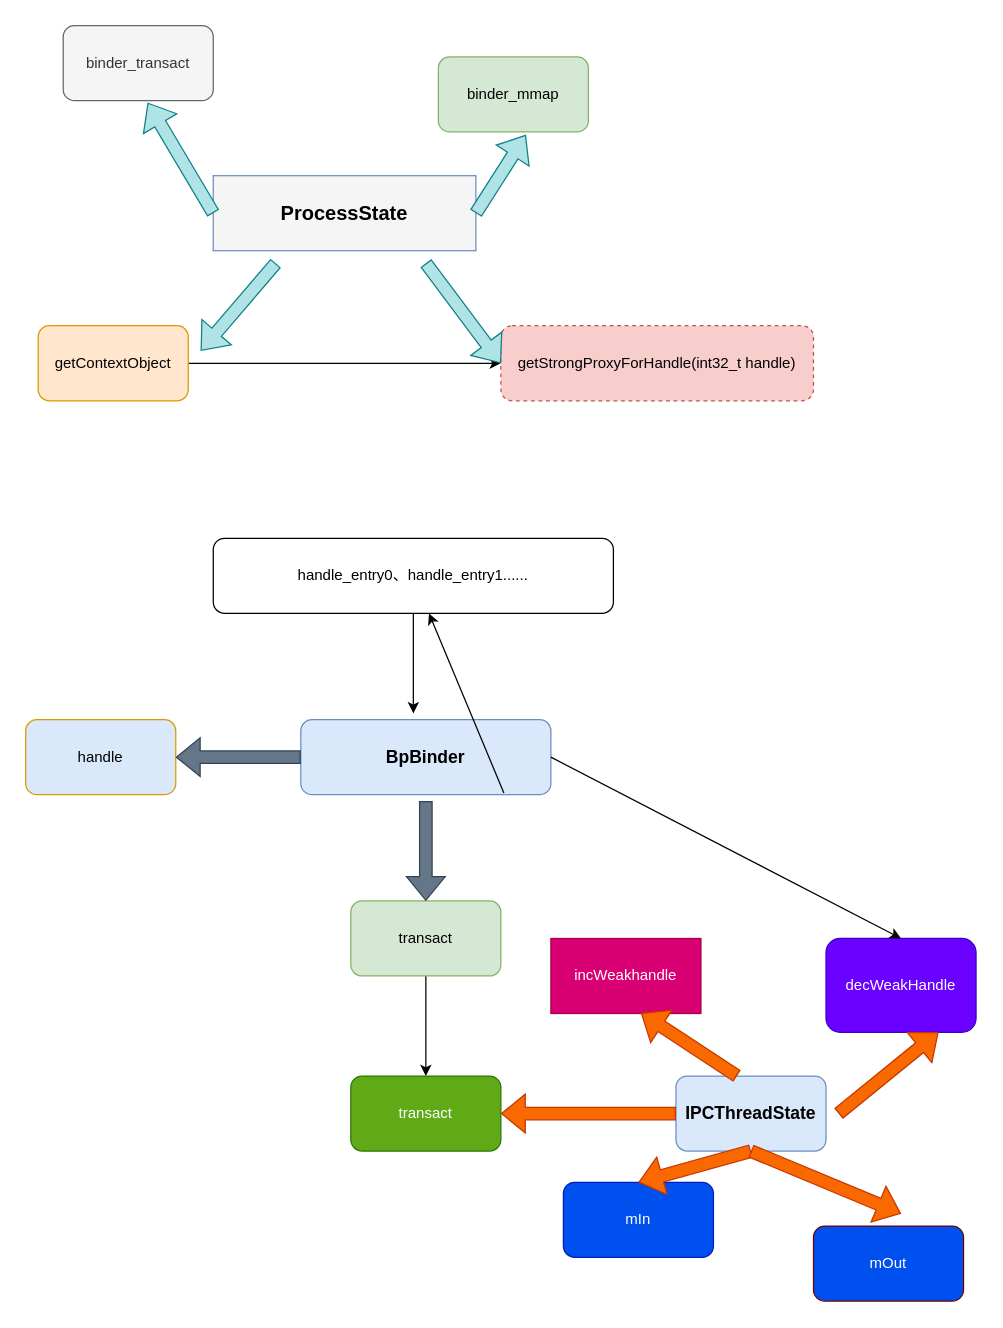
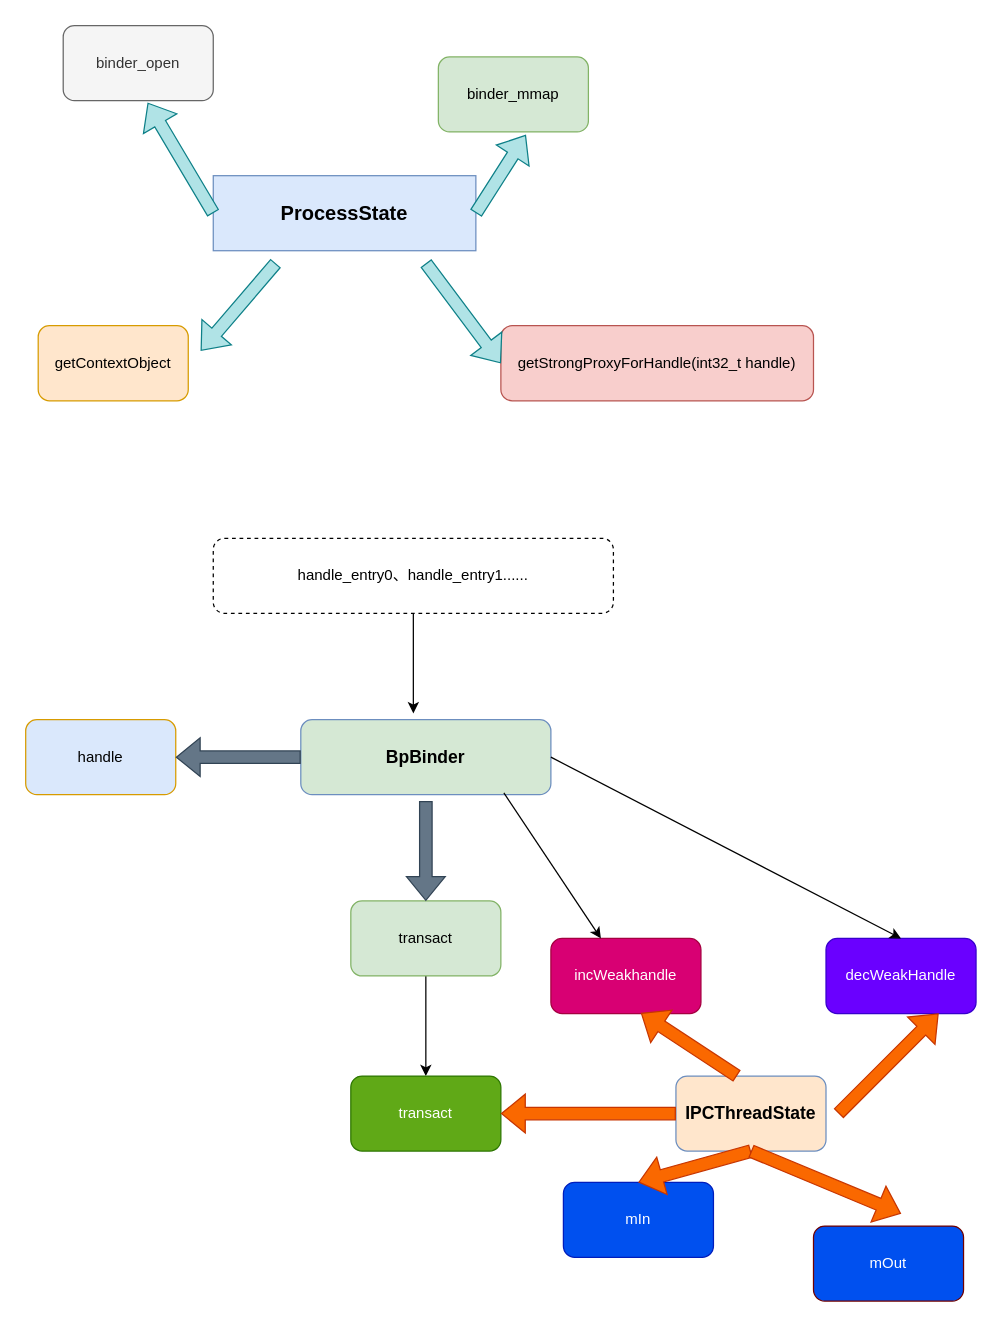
  <mxCell id="0" />
  <mxCell id="1" parent="0" />
- <mxCell id="2" value="&lt;b&gt;&lt;font style=&quot;font-size: 16px;&quot;&gt;ProcessState&lt;/font&gt;&lt;/b&gt;" style="rounded=0;whiteSpace=wrap;html=1;fillColor=#f5f5f5;strokeColor=#6c8ebf;" vertex="1" parent="1"><mxGeometry x="170" y="140" width="210" height="60" as="geometry" /></mxCell>
- <mxCell id="3" value="binder_transact" style="rounded=1;whiteSpace=wrap;html=1;fillColor=#f5f5f5;fontColor=#333333;strokeColor=#666666;" vertex="1" parent="1"><mxGeometry x="50" y="20" width="120" height="60" as="geometry" /></mxCell>
+ <mxCell id="2" value="&lt;b&gt;&lt;font style=&quot;font-size: 16px;&quot;&gt;ProcessState&lt;/font&gt;&lt;/b&gt;" style="rounded=0;whiteSpace=wrap;html=1;fillColor=#dae8fc;strokeColor=#6c8ebf;" vertex="1" parent="1"><mxGeometry x="170" y="140" width="210" height="60" as="geometry" /></mxCell>
+ <mxCell id="3" value="binder_open" style="rounded=1;whiteSpace=wrap;html=1;fillColor=#f5f5f5;fontColor=#333333;strokeColor=#666666;" vertex="1" parent="1"><mxGeometry x="50" y="20" width="120" height="60" as="geometry" /></mxCell>
  <mxCell id="4" value="binder_mmap" style="rounded=1;whiteSpace=wrap;html=1;fillColor=#d5e8d4;strokeColor=#82b366;" vertex="1" parent="1"><mxGeometry x="350" y="45" width="120" height="60" as="geometry" /></mxCell>
- <mxCell id="5" style="edgeStyle=orthogonalEdgeStyle;rounded=0;orthogonalLoop=1;jettySize=auto;html=1;entryX=0;entryY=0.5;entryDx=0;entryDy=0;" edge="1" parent="1" source="6" target="7"><mxGeometry relative="1" as="geometry" /></mxCell>
  <mxCell id="6" value="getContextObject" style="rounded=1;whiteSpace=wrap;html=1;fillColor=#ffe6cc;strokeColor=#d79b00;" vertex="1" parent="1"><mxGeometry x="30" y="260" width="120" height="60" as="geometry" /></mxCell>
- <mxCell id="7" value="getStrongProxyForHandle(int32_t handle)" style="rounded=1;whiteSpace=wrap;html=1;fillColor=#f8cecc;strokeColor=#b85450;dashed=1;" vertex="1" parent="1"><mxGeometry x="400" y="260" width="250" height="60" as="geometry" /></mxCell>
+ <mxCell id="7" value="getStrongProxyForHandle(int32_t handle)" style="rounded=1;whiteSpace=wrap;html=1;fillColor=#f8cecc;strokeColor=#b85450;" vertex="1" parent="1"><mxGeometry x="400" y="260" width="250" height="60" as="geometry" /></mxCell>
  <mxCell id="8" value="" style="shape=flexArrow;endArrow=classic;html=1;rounded=0;entryX=0.583;entryY=1.04;entryDx=0;entryDy=0;entryPerimeter=0;exitX=1;exitY=0.5;exitDx=0;exitDy=0;fillColor=#b0e3e6;strokeColor=#0e8088;" edge="1" parent="1" source="2" target="4"><mxGeometry width="50" height="50" relative="1" as="geometry"><mxPoint x="400" y="170" as="sourcePoint" /><mxPoint x="450" y="120" as="targetPoint" /></mxGeometry></mxCell>
  <mxCell id="9" value="" style="shape=flexArrow;endArrow=classic;html=1;rounded=0;entryX=0.563;entryY=1.027;entryDx=0;entryDy=0;entryPerimeter=0;exitX=0;exitY=0.5;exitDx=0;exitDy=0;fillColor=#b0e3e6;strokeColor=#0e8088;" edge="1" parent="1" source="2" target="3"><mxGeometry width="50" height="50" relative="1" as="geometry"><mxPoint x="100" y="170" as="sourcePoint" /><mxPoint x="150" y="120" as="targetPoint" /></mxGeometry></mxCell>
  <mxCell id="10" value="" style="shape=flexArrow;endArrow=classic;html=1;rounded=0;fillColor=#b0e3e6;strokeColor=#0e8088;" edge="1" parent="1"><mxGeometry width="50" height="50" relative="1" as="geometry"><mxPoint x="220" y="210" as="sourcePoint" /><mxPoint x="160" y="280" as="targetPoint" /></mxGeometry></mxCell>
  <mxCell id="11" value="" style="shape=flexArrow;endArrow=classic;html=1;rounded=0;entryX=0;entryY=0.5;entryDx=0;entryDy=0;fillColor=#b0e3e6;strokeColor=#0e8088;" edge="1" parent="1" target="7"><mxGeometry width="50" height="50" relative="1" as="geometry"><mxPoint x="340" y="210" as="sourcePoint" /><mxPoint x="170" y="290" as="targetPoint" /></mxGeometry></mxCell>
  <mxCell id="12" style="edgeStyle=orthogonalEdgeStyle;rounded=0;orthogonalLoop=1;jettySize=auto;html=1;" edge="1" parent="1" source="13"><mxGeometry relative="1" as="geometry"><mxPoint x="330" y="570" as="targetPoint" /></mxGeometry></mxCell>
- <mxCell id="13" value="handle_entry0、handle_entry1......" style="rounded=1;whiteSpace=wrap;html=1;" vertex="1" parent="1"><mxGeometry x="170" y="430" width="320" height="60" as="geometry" /></mxCell>
- <mxCell id="14" value="&lt;font style=&quot;font-size: 14px;&quot;&gt;&lt;b&gt;BpBinder&lt;/b&gt;&lt;/font&gt;" style="rounded=1;whiteSpace=wrap;html=1;fillColor=#dae8fc;strokeColor=#6c8ebf;" vertex="1" parent="1"><mxGeometry x="240" y="575" width="200" height="60" as="geometry" /></mxCell>
+ <mxCell id="13" value="handle_entry0、handle_entry1......" style="rounded=1;whiteSpace=wrap;html=1;dashed=1;" vertex="1" parent="1"><mxGeometry x="170" y="430" width="320" height="60" as="geometry" /></mxCell>
+ <mxCell id="14" value="&lt;font style=&quot;font-size: 14px;&quot;&gt;&lt;b&gt;BpBinder&lt;/b&gt;&lt;/font&gt;" style="rounded=1;whiteSpace=wrap;html=1;fillColor=#d5e8d4;strokeColor=#6c8ebf;" vertex="1" parent="1"><mxGeometry x="240" y="575" width="200" height="60" as="geometry" /></mxCell>
  <mxCell id="15" value="handle" style="rounded=1;whiteSpace=wrap;html=1;fillColor=#dae8fc;strokeColor=#d79b00;" vertex="1" parent="1"><mxGeometry x="20" y="575" width="120" height="60" as="geometry" /></mxCell>
  <mxCell id="16" style="edgeStyle=orthogonalEdgeStyle;rounded=0;orthogonalLoop=1;jettySize=auto;html=1;entryX=0.5;entryY=0;entryDx=0;entryDy=0;" edge="1" parent="1" source="17" target="21"><mxGeometry relative="1" as="geometry" /></mxCell>
  <mxCell id="17" value="transact" style="rounded=1;whiteSpace=wrap;html=1;fillColor=#d5e8d4;strokeColor=#82b366;" vertex="1" parent="1"><mxGeometry x="280" y="720" width="120" height="60" as="geometry" /></mxCell>
  <mxCell id="18" value="" style="shape=flexArrow;endArrow=classic;html=1;rounded=0;entryX=1;entryY=0.5;entryDx=0;entryDy=0;exitX=0;exitY=0.5;exitDx=0;exitDy=0;fillColor=#647687;strokeColor=#314354;" edge="1" parent="1" source="14" target="15"><mxGeometry width="50" height="50" relative="1" as="geometry"><mxPoint x="370" y="560" as="sourcePoint" /><mxPoint x="420" y="510" as="targetPoint" /></mxGeometry></mxCell>
  <mxCell id="19" value="" style="shape=flexArrow;endArrow=classic;html=1;rounded=0;fillColor=#647687;strokeColor=#314354;" edge="1" parent="1" target="17"><mxGeometry width="50" height="50" relative="1" as="geometry"><mxPoint x="340" y="640" as="sourcePoint" /><mxPoint x="250" y="690" as="targetPoint" /></mxGeometry></mxCell>
- <mxCell id="20" value="&lt;font style=&quot;font-size: 14px;&quot;&gt;&lt;b&gt;IPCThreadState&lt;/b&gt;&lt;/font&gt;" style="rounded=1;whiteSpace=wrap;html=1;fillColor=#dae8fc;strokeColor=#6c8ebf;" vertex="1" parent="1"><mxGeometry x="540" y="860" width="120" height="60" as="geometry" /></mxCell>
+ <mxCell id="20" value="&lt;font style=&quot;font-size: 14px;&quot;&gt;&lt;b&gt;IPCThreadState&lt;/b&gt;&lt;/font&gt;" style="rounded=1;whiteSpace=wrap;html=1;fillColor=#ffe6cc;strokeColor=#6c8ebf;" vertex="1" parent="1"><mxGeometry x="540" y="860" width="120" height="60" as="geometry" /></mxCell>
  <mxCell id="21" value="transact" style="rounded=1;whiteSpace=wrap;html=1;fillColor=#60a917;fontColor=#ffffff;strokeColor=#2D7600;" vertex="1" parent="1"><mxGeometry x="280" y="860" width="120" height="60" as="geometry" /></mxCell>
- <mxCell id="22" value="decWeakHandle" style="rounded=1;whiteSpace=wrap;html=1;fillColor=#6a00ff;fontColor=#ffffff;strokeColor=#3700CC;" vertex="1" parent="1"><mxGeometry x="660" y="750" width="120" height="75" as="geometry" /></mxCell>
- <mxCell id="23" value="incWeakhandle" style="whiteSpace=wrap;html=1;fillColor=#d80073;fontColor=#ffffff;strokeColor=#A50040;rounded=0;" vertex="1" parent="1"><mxGeometry x="440" y="750" width="120" height="60" as="geometry" /></mxCell>
+ <mxCell id="22" value="decWeakHandle" style="rounded=1;whiteSpace=wrap;html=1;fillColor=#6a00ff;fontColor=#ffffff;strokeColor=#3700CC;" vertex="1" parent="1"><mxGeometry x="660" y="750" width="120" height="60" as="geometry" /></mxCell>
+ <mxCell id="23" value="incWeakhandle" style="rounded=1;whiteSpace=wrap;html=1;fillColor=#d80073;fontColor=#ffffff;strokeColor=#A50040;" vertex="1" parent="1"><mxGeometry x="440" y="750" width="120" height="60" as="geometry" /></mxCell>
  <mxCell id="24" value="" style="shape=flexArrow;endArrow=classic;html=1;rounded=0;exitX=0;exitY=0.5;exitDx=0;exitDy=0;entryX=1;entryY=0.5;entryDx=0;entryDy=0;fillColor=#fa6800;strokeColor=#C73500;" edge="1" parent="1" source="20" target="21"><mxGeometry width="50" height="50" relative="1" as="geometry"><mxPoint x="370" y="870" as="sourcePoint" /><mxPoint x="420" y="820" as="targetPoint" /></mxGeometry></mxCell>
  <mxCell id="25" value="" style="shape=flexArrow;endArrow=classic;html=1;rounded=0;entryX=0.6;entryY=0.993;entryDx=0;entryDy=0;entryPerimeter=0;exitX=0.407;exitY=0;exitDx=0;exitDy=0;exitPerimeter=0;fillColor=#fa6800;strokeColor=#C73500;" edge="1" parent="1" source="20" target="23"><mxGeometry width="50" height="50" relative="1" as="geometry"><mxPoint x="370" y="870" as="sourcePoint" /><mxPoint x="420" y="820" as="targetPoint" /></mxGeometry></mxCell>
  <mxCell id="26" value="" style="shape=flexArrow;endArrow=classic;html=1;rounded=0;entryX=0.75;entryY=1;entryDx=0;entryDy=0;fillColor=#fa6800;strokeColor=#C73500;" edge="1" parent="1" target="22"><mxGeometry width="50" height="50" relative="1" as="geometry"><mxPoint x="670" y="890" as="sourcePoint" /><mxPoint x="750" y="820" as="targetPoint" /></mxGeometry></mxCell>
  <mxCell id="27" value="mIn" style="rounded=1;whiteSpace=wrap;html=1;fillColor=#0050ef;fontColor=#ffffff;strokeColor=#001DBC;" vertex="1" parent="1"><mxGeometry x="450" y="945" width="120" height="60" as="geometry" /></mxCell>
  <mxCell id="28" value="mOut" style="rounded=1;whiteSpace=wrap;html=1;fillColor=#0050ef;fontColor=#ffffff;strokeColor=#6F0000;" vertex="1" parent="1"><mxGeometry x="650" y="980" width="120" height="60" as="geometry" /></mxCell>
  <mxCell id="29" value="" style="shape=flexArrow;endArrow=classic;html=1;rounded=0;exitX=0.5;exitY=1;exitDx=0;exitDy=0;entryX=0.5;entryY=0;entryDx=0;entryDy=0;fillColor=#fa6800;strokeColor=#C73500;" edge="1" parent="1" source="20" target="27"><mxGeometry width="50" height="50" relative="1" as="geometry"><mxPoint x="360" y="990" as="sourcePoint" /><mxPoint x="410" y="940" as="targetPoint" /></mxGeometry></mxCell>
  <mxCell id="30" value="" style="shape=flexArrow;endArrow=classic;html=1;rounded=0;fillColor=#fa6800;strokeColor=#C73500;" edge="1" parent="1"><mxGeometry width="50" height="50" relative="1" as="geometry"><mxPoint x="600" y="920" as="sourcePoint" /><mxPoint x="720" y="970" as="targetPoint" /></mxGeometry></mxCell>
- <mxCell id="31" value="" style="endArrow=classic;html=1;rounded=0;exitX=0.812;exitY=0.977;exitDx=0;exitDy=0;exitPerimeter=0;" edge="1" parent="1" source="14" target="13"><mxGeometry width="50" height="50" relative="1" as="geometry"><mxPoint x="370" y="780" as="sourcePoint" /><mxPoint x="420" y="730" as="targetPoint" /></mxGeometry></mxCell>
+ <mxCell id="31" value="" style="endArrow=classic;html=1;rounded=0;exitX=0.812;exitY=0.977;exitDx=0;exitDy=0;exitPerimeter=0;" edge="1" parent="1" source="14" target="23"><mxGeometry width="50" height="50" relative="1" as="geometry"><mxPoint x="370" y="780" as="sourcePoint" /><mxPoint x="420" y="730" as="targetPoint" /></mxGeometry></mxCell>
  <mxCell id="32" value="" style="endArrow=classic;html=1;rounded=0;exitX=1;exitY=0.5;exitDx=0;exitDy=0;entryX=0.5;entryY=0;entryDx=0;entryDy=0;" edge="1" parent="1" source="14" target="22"><mxGeometry width="50" height="50" relative="1" as="geometry"><mxPoint x="620" y="650" as="sourcePoint" /><mxPoint x="670" y="600" as="targetPoint" /></mxGeometry></mxCell>
